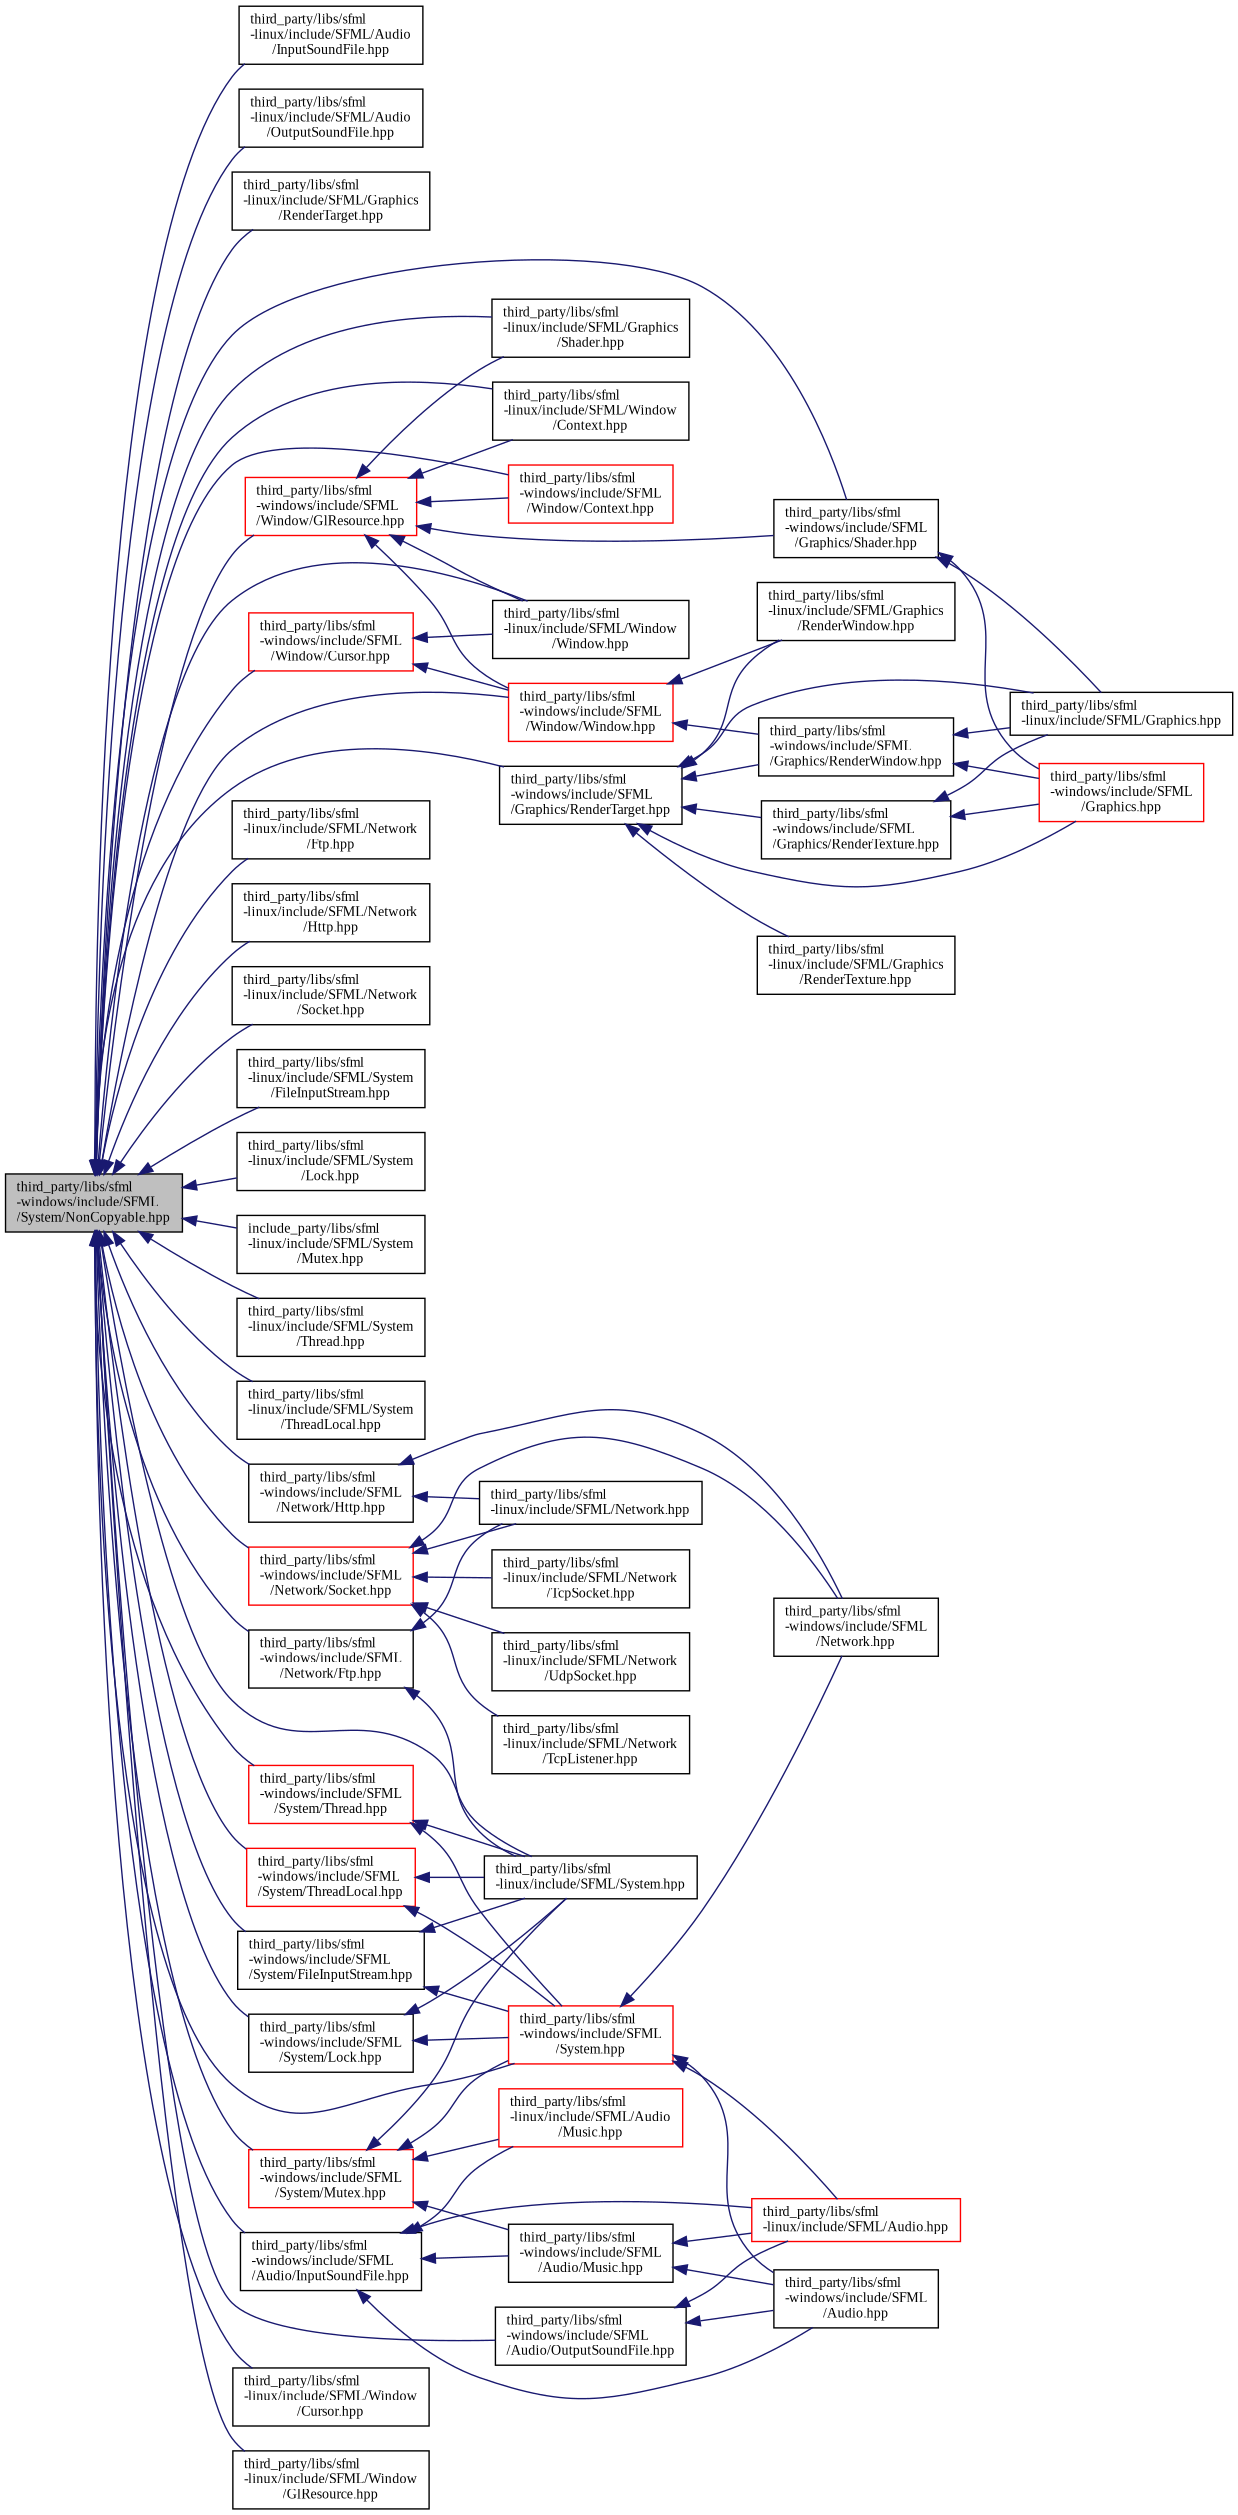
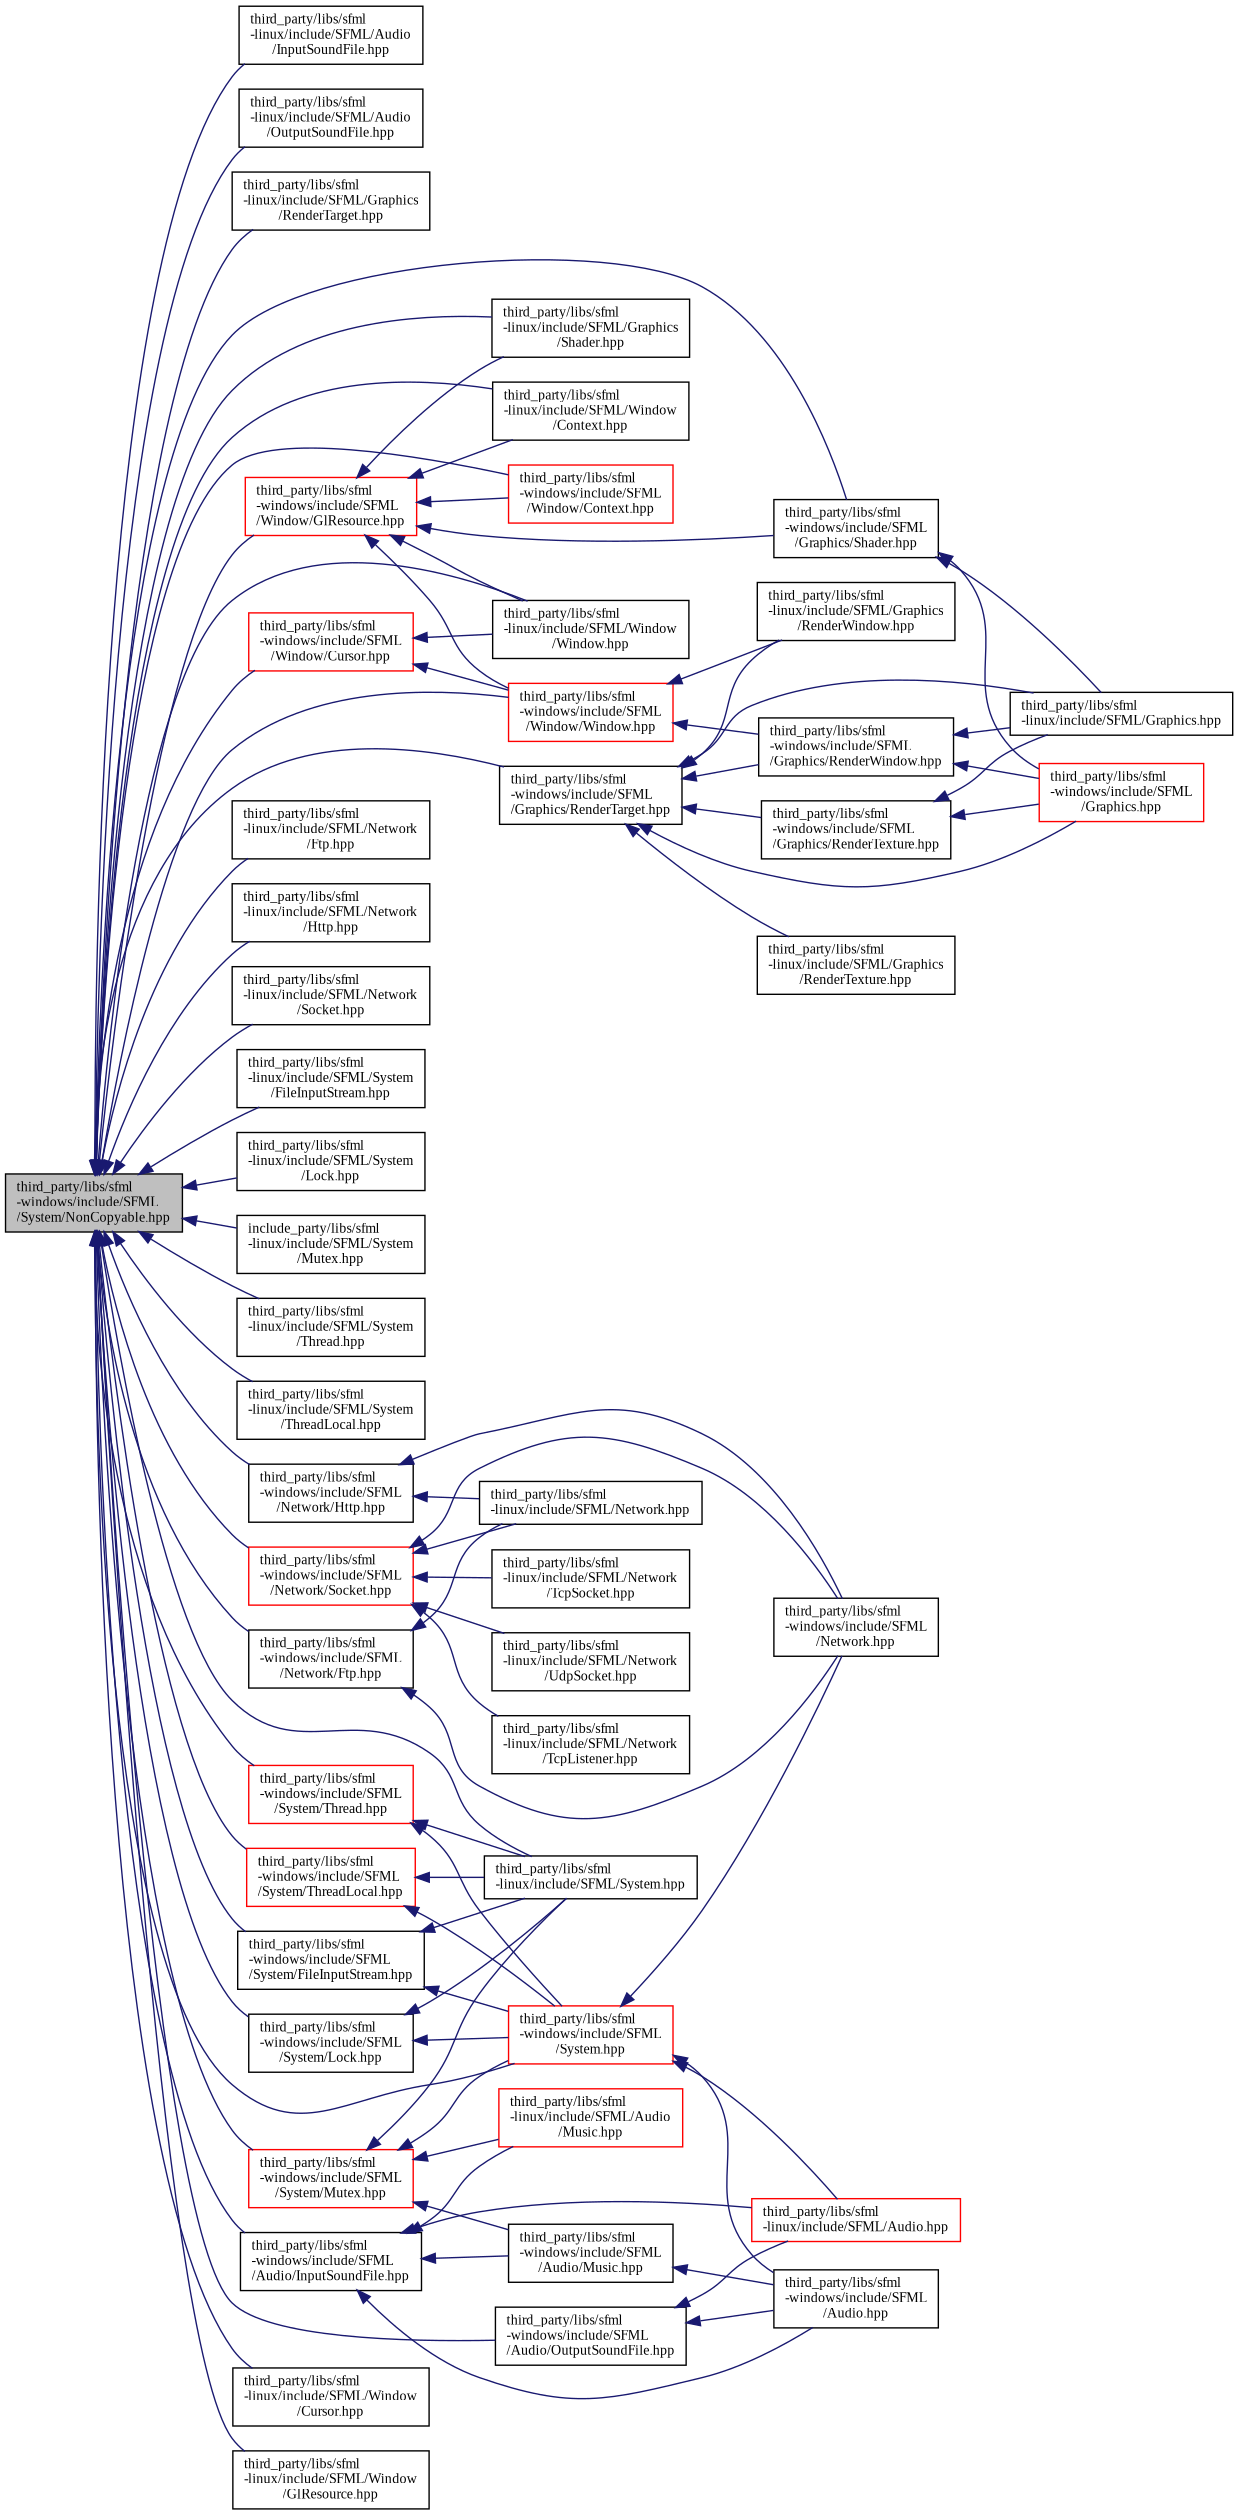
  digraph {
    fontname="Liberation Serif"
    rankdir=LR
    node [color=black fillcolor=white fontname="Liberation Serif" fontsize=10 shape=record style=filled]
    edge [color=midnightblue dir=back fontname="Liberation Serif" fontsize=10 labelfontname=Helvetica labelfontsize=10 style=solid]
    n1 [fillcolor=grey75 fontcolor=black height=0.2 label="third_party/libs/sfml\l-windows/include/SFML\l/System/NonCopyable.hpp" width=0.4]
    n2 [height=0.2 label="third_party/libs/sfml\l-linux/include/SFML/Audio\l/InputSoundFile.hpp" width=0.4]
    n3 [height=0.2 label="third_party/libs/sfml\l-linux/include/SFML/Audio\l/OutputSoundFile.hpp" width=0.4]
    n4 [height=0.2 label="third_party/libs/sfml\l-linux/include/SFML/Graphics\l/RenderTarget.hpp" width=0.4]
    n5 [height=0.2 label="third_party/libs/sfml\l-linux/include/SFML/Graphics\l/Shader.hpp" width=0.4]
    n6 [height=0.2 label="third_party/libs/sfml\l-linux/include/SFML/Network\l/Ftp.hpp" width=0.4]
    n7 [height=0.2 label="third_party/libs/sfml\l-linux/include/SFML/Network\l/Http.hpp" width=0.4]
    n8 [height=0.2 label="third_party/libs/sfml\l-linux/include/SFML/Network\l/Socket.hpp" width=0.4]
    n9 [height=0.2 label="third_party/libs/sfml\l-linux/include/SFML/System\l/FileInputStream.hpp" width=0.4]
    n10 [height=0.2 label="third_party/libs/sfml\l-linux/include/SFML/System\l/Lock.hpp" width=0.4]
    n11 [height=0.2 label="include_party/libs/sfml\l-linux/include/SFML/System\l/Mutex.hpp" width=0.4]
    n12 [height=0.2 label="third_party/libs/sfml\l-linux/include/SFML/System\l/Thread.hpp" width=0.4]
    n13 [height=0.2 label="third_party/libs/sfml\l-linux/include/SFML/System\l/ThreadLocal.hpp" width=0.4]
    n14 [height=0.2 label="third_party/libs/sfml\l-linux/include/SFML/System.hpp" width=0.4]
    n15 [height=0.2 label="third_party/libs/sfml\l-linux/include/SFML/Window\l/Context.hpp" width=0.4]
    n16 [height=0.2 label="third_party/libs/sfml\l-linux/include/SFML/Window\l/Cursor.hpp" width=0.4]
    n17 [height=0.2 label="third_party/libs/sfml\l-linux/include/SFML/Window\l/GlResource.hpp" width=0.4]
    n18 [height=0.2 label="third_party/libs/sfml\l-linux/include/SFML/Window\l/Window.hpp" width=0.4]
    n19 [height=0.2 label="third_party/libs/sfml\l-windows/include/SFML\l/Audio/InputSoundFile.hpp" width=0.4]
    n20 [height=0.2 label="third_party/libs/sfml\l-windows/include/SFML\l/Audio/OutputSoundFile.hpp" width=0.4]
    n21 [height=0.2 label="third_party/libs/sfml\l-windows/include/SFML\l/Graphics/RenderTarget.hpp" width=0.4]
    n22 [height=0.2 label="third_party/libs/sfml\l-windows/include/SFML\l/Graphics/Shader.hpp" width=0.4]
    n23 [height=0.2 label="third_party/libs/sfml\l-windows/include/SFML\l/Network/Ftp.hpp" width=0.4]
    n24 [height=0.2 label="third_party/libs/sfml\l-windows/include/SFML\l/Network/Http.hpp" width=0.4]
    n25 [color=red height=0.2 label="third_party/libs/sfml\l-windows/include/SFML\l/Network/Socket.hpp" width=0.4]
    n26 [height=0.2 label="third_party/libs/sfml\l-windows/include/SFML\l/System/FileInputStream.hpp" width=0.4]
    n27 [color=red height=0.2 label="third_party/libs/sfml\l-windows/include/SFML\l/System.hpp" width=0.4]
    n28 [height=0.2 label="third_party/libs/sfml\l-windows/include/SFML\l/System/Lock.hpp" width=0.4]
    n29 [color=red height=0.2 label="third_party/libs/sfml\l-windows/include/SFML\l/System/Mutex.hpp" width=0.4]
    n30 [color=red height=0.2 label="third_party/libs/sfml\l-windows/include/SFML\l/System/Thread.hpp" width=0.4]
    n31 [color=red height=0.2 label="third_party/libs/sfml\l-windows/include/SFML\l/System/ThreadLocal.hpp" width=0.4]
    n32 [color=red height=0.2 label="third_party/libs/sfml\l-windows/include/SFML\l/Window/Context.hpp" width=0.4]
    n33 [color=red height=0.2 label="third_party/libs/sfml\l-windows/include/SFML\l/Window/Cursor.hpp" width=0.4]
    n34 [color=red height=0.2 label="third_party/libs/sfml\l-windows/include/SFML\l/Window/Window.hpp" width=0.4]
    n35 [color=red height=0.2 label="third_party/libs/sfml\l-windows/include/SFML\l/Window/GlResource.hpp" width=0.4]
    n36 [color=red height=0.2 label="third_party/libs/sfml\l-linux/include/SFML/Audio\l/Music.hpp" width=0.4]
    n37 [color=red height=0.2 label="third_party/libs/sfml\l-linux/include/SFML/Audio.hpp" width=0.4]
    n38 [height=0.2 label="third_party/libs/sfml\l-windows/include/SFML\l/Audio/Music.hpp" width=0.4]
    n39 [height=0.2 label="third_party/libs/sfml\l-windows/include/SFML\l/Audio.hpp" width=0.4]
    n40 [height=0.2 label="third_party/libs/sfml\l-linux/include/SFML/Graphics\l/RenderTexture.hpp" width=0.4]
    n41 [height=0.2 label="third_party/libs/sfml\l-linux/include/SFML/Graphics\l/RenderWindow.hpp" width=0.4]
    n42 [height=0.2 label="third_party/libs/sfml\l-linux/include/SFML/Graphics.hpp" width=0.4]
    n43 [height=0.2 label="third_party/libs/sfml\l-windows/include/SFML\l/Graphics/RenderTexture.hpp" width=0.4]
    n44 [color=red height=0.2 label="third_party/libs/sfml\l-windows/include/SFML\l/Graphics.hpp" width=0.4]
    n45 [height=0.2 label="third_party/libs/sfml\l-windows/include/SFML\l/Graphics/RenderWindow.hpp" width=0.4]
    n46 [height=0.2 label="third_party/libs/sfml\l-linux/include/SFML/Network.hpp" width=0.4]
    n47 [height=0.2 label="third_party/libs/sfml\l-windows/include/SFML\l/Network.hpp" width=0.4]
    n48 [height=0.2 label="third_party/libs/sfml\l-linux/include/SFML/Network\l/TcpListener.hpp" width=0.4]
    n49 [height=0.2 label="third_party/libs/sfml\l-linux/include/SFML/Network\l/TcpSocket.hpp" width=0.4]
    n50 [height=0.2 label="third_party/libs/sfml\l-linux/include/SFML/Network\l/UdpSocket.hpp" width=0.4]
    n1 -> n2
    n1 -> n3
    n1 -> n4
    n1 -> n5
    n1 -> n6
    n1 -> n7
    n1 -> n8
    n1 -> n9
    n1 -> n10
    n1 -> n11
    n1 -> n12
    n1 -> n13
    n1 -> n14
    n1 -> n15
    n1 -> n16
    n1 -> n17
    n1 -> n18
    n1 -> n19
    n1 -> n20
    n1 -> n21
    n1 -> n22
    n1 -> n23
    n1 -> n24
    n1 -> n25
    n1 -> n26
    n1 -> n27
    n1 -> n28
    n1 -> n29
    n1 -> n30
    n1 -> n31
    n1 -> n32
    n1 -> n33
    n1 -> n34
    n1 -> n35
    n19 -> n36
    n19 -> n37
    n19 -> n38
    n19 -> n39
    n20 -> n37
    n20 -> n39
    n21 -> n40
    n21 -> n41
    n21 -> n42
    n21 -> n43
    n21 -> n44
    n21 -> n45
    n22 -> n42
    n22 -> n44
    n23 -> n46
-   n23 -> n14
+   n23 -> n47
    n24 -> n46
    n24 -> n47
    n25 -> n46
    n25 -> n47
    n25 -> n48
    n25 -> n49
    n25 -> n50
    n26 -> n14
    n26 -> n27
    n27 -> n37
    n27 -> n39
    n27 -> n47
    n28 -> n14
    n28 -> n27
    n29 -> n14
    n29 -> n27
    n29 -> n36
    n29 -> n38
    n30 -> n14
    n30 -> n27
    n31 -> n14
    n31 -> n27
    n33 -> n18
    n33 -> n34
    n34 -> n41
    n34 -> n45
    n35 -> n5
    n35 -> n15
    n35 -> n18
    n35 -> n22
    n35 -> n32
    n35 -> n34
-   n38 -> n37
    n38 -> n39
    n43 -> n42
    n43 -> n44
    n45 -> n42
    n45 -> n44
  }
